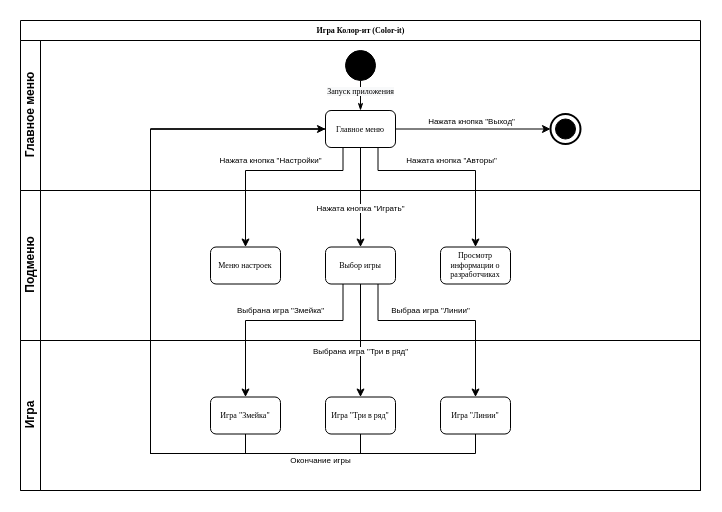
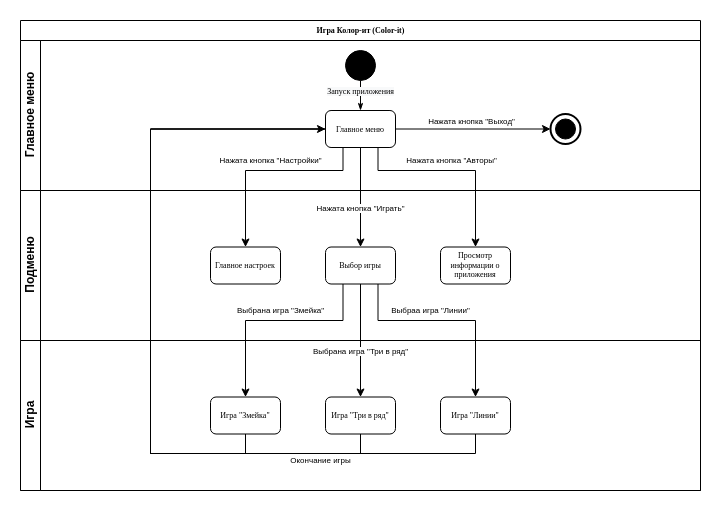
  <mxCell id="0" />
  <mxCell id="1" parent="0" />
  <mxCell id="2" value="Игра Колор-ит (Color-it)" style="swimlane;html=1;childLayout=stackLayout;horizontal=1;startSize=20;horizontalStack=0;rounded=0;shadow=0;labelBackgroundColor=none;strokeWidth=1;fontFamily=Verdana;fontSize=8;align=center;" parent="1" vertex="1"><mxGeometry x="20" y="20" width="680" height="470" as="geometry" /></mxCell>
  <mxCell id="3" value="Главное меню" style="swimlane;html=1;startSize=20;horizontal=0;" parent="2" vertex="1"><mxGeometry y="20" width="680" height="150" as="geometry" /></mxCell>
  <mxCell id="4" value="&lt;font size=&quot;1&quot;&gt;&lt;span style=&quot;color: rgb(0 , 0 , 0) ; font-family: &amp;#34;verdana&amp;#34; ; font-style: normal ; font-weight: 400 ; letter-spacing: normal ; text-align: center ; text-indent: 0px ; text-transform: none ; word-spacing: 0px ; background-color: rgb(248 , 249 , 250) ; display: inline ; float: none ; font-size: 8px&quot;&gt;Запуск приложения&lt;/span&gt;&lt;/font&gt;" style="edgeStyle=orthogonalEdgeStyle;rounded=0;html=1;labelBackgroundColor=none;startArrow=none;startFill=0;startSize=5;endArrow=classicThin;endFill=1;endSize=5;jettySize=auto;orthogonalLoop=1;strokeWidth=1;fontFamily=Verdana;fontSize=8;entryX=0.5;entryY=0;entryDx=0;entryDy=0;" parent="3" source="5" target="7" edge="1"><mxGeometry x="-0.6" relative="1" as="geometry"><mxPoint as="offset" /></mxGeometry></mxCell>
  <mxCell id="5" value="" style="ellipse;whiteSpace=wrap;html=1;rounded=0;shadow=0;labelBackgroundColor=none;strokeWidth=1;fontFamily=Verdana;fontSize=8;align=center;fillColor=#000000;" parent="3" vertex="1"><mxGeometry x="325" y="10" width="30" height="30" as="geometry" /></mxCell>
  <mxCell id="6" value="Нажата кнопка &quot;Выход&quot;" style="edgeStyle=orthogonalEdgeStyle;rounded=0;orthogonalLoop=1;jettySize=auto;html=1;exitX=1;exitY=0.5;exitDx=0;exitDy=0;entryX=0;entryY=0.5;entryDx=0;entryDy=0;fontSize=8;" edge="1" parent="3" source="7" target="8"><mxGeometry x="-0.021" y="8" relative="1" as="geometry"><mxPoint as="offset" /></mxGeometry></mxCell>
  <mxCell id="7" value="Главное меню" style="rounded=1;whiteSpace=wrap;html=1;shadow=0;labelBackgroundColor=none;strokeWidth=1;fontFamily=Verdana;fontSize=8;align=center;" parent="3" vertex="1"><mxGeometry x="305" y="70.0" width="70" height="37" as="geometry" /></mxCell>
  <mxCell id="8" value="" style="ellipse;whiteSpace=wrap;html=1;rounded=0;shadow=0;labelBackgroundColor=none;strokeWidth=2;fontFamily=Verdana;fontSize=8;align=center;" parent="3" vertex="1"><mxGeometry x="530" y="73.5" width="30" height="30" as="geometry" /></mxCell>
  <mxCell id="9" value="" style="ellipse;whiteSpace=wrap;html=1;aspect=fixed;fillColor=#000000;gradientColor=none;" vertex="1" parent="3"><mxGeometry x="535" y="78.5" width="20" height="20" as="geometry" /></mxCell>
  <mxCell id="10" value="Подменю" style="swimlane;html=1;startSize=20;horizontal=0;" parent="2" vertex="1"><mxGeometry y="170" width="680" height="150" as="geometry" /></mxCell>
- <mxCell id="11" value="Меню настроек" style="rounded=1;whiteSpace=wrap;html=1;shadow=0;labelBackgroundColor=none;strokeWidth=1;fontFamily=Verdana;fontSize=8;align=center;" parent="10" vertex="1"><mxGeometry x="190" y="56.5" width="70" height="37" as="geometry" /></mxCell>
- <mxCell id="12" value="Просмотр информации о разработчиках" style="rounded=1;whiteSpace=wrap;html=1;shadow=0;labelBackgroundColor=none;strokeWidth=1;fontFamily=Verdana;fontSize=8;align=center;" parent="10" vertex="1"><mxGeometry x="420" y="56.5" width="70" height="37" as="geometry" /></mxCell>
+ <mxCell id="11" value="Главное настроек" style="rounded=1;whiteSpace=wrap;html=1;shadow=0;labelBackgroundColor=none;strokeWidth=1;fontFamily=Verdana;fontSize=8;align=center;" parent="10" vertex="1"><mxGeometry x="190" y="56.5" width="70" height="37" as="geometry" /></mxCell>
+ <mxCell id="12" value="Просмотр информации о приложения" style="rounded=1;whiteSpace=wrap;html=1;shadow=0;labelBackgroundColor=none;strokeWidth=1;fontFamily=Verdana;fontSize=8;align=center;" parent="10" vertex="1"><mxGeometry x="420" y="56.5" width="70" height="37" as="geometry" /></mxCell>
  <mxCell id="13" value="Выбор игры" style="rounded=1;whiteSpace=wrap;html=1;shadow=0;labelBackgroundColor=none;strokeWidth=1;fontFamily=Verdana;fontSize=8;align=center;" parent="10" vertex="1"><mxGeometry x="305" y="56.5" width="70" height="37" as="geometry" /></mxCell>
  <mxCell id="14" value="Игра" style="swimlane;html=1;startSize=20;horizontal=0;" parent="2" vertex="1"><mxGeometry y="320" width="680" height="150" as="geometry" /></mxCell>
  <mxCell id="15" value="Игра &quot;Три в ряд&quot;" style="rounded=1;whiteSpace=wrap;html=1;shadow=0;labelBackgroundColor=none;strokeWidth=1;fontFamily=Verdana;fontSize=8;align=center;" vertex="1" parent="14"><mxGeometry x="305" y="56.5" width="70" height="37" as="geometry" /></mxCell>
  <mxCell id="16" value="Игра &quot;Линии&quot;" style="rounded=1;whiteSpace=wrap;html=1;shadow=0;labelBackgroundColor=none;strokeWidth=1;fontFamily=Verdana;fontSize=8;align=center;" vertex="1" parent="14"><mxGeometry x="420" y="56.5" width="70" height="37" as="geometry" /></mxCell>
  <mxCell id="17" value="Игра &quot;Змейка&quot;" style="rounded=1;whiteSpace=wrap;html=1;shadow=0;labelBackgroundColor=none;strokeWidth=1;fontFamily=Verdana;fontSize=8;align=center;" vertex="1" parent="14"><mxGeometry x="190" y="56.5" width="70" height="37" as="geometry" /></mxCell>
  <mxCell id="18" value="Нажата кнопка &quot;Авторы&quot;" style="edgeStyle=orthogonalEdgeStyle;rounded=0;orthogonalLoop=1;jettySize=auto;html=1;exitX=0.75;exitY=1;exitDx=0;exitDy=0;entryX=0.5;entryY=0;entryDx=0;entryDy=0;fontSize=8;" edge="1" parent="2" source="7" target="12"><mxGeometry x="-0.025" y="10" relative="1" as="geometry"><Array as="points"><mxPoint x="358" y="150" /><mxPoint x="455" y="150" /></Array><mxPoint as="offset" /></mxGeometry></mxCell>
  <mxCell id="19" value="Нажата кнопка &quot;Настройки&quot;" style="edgeStyle=orthogonalEdgeStyle;rounded=0;orthogonalLoop=1;jettySize=auto;html=1;exitX=0.25;exitY=1;exitDx=0;exitDy=0;entryX=0.5;entryY=0;entryDx=0;entryDy=0;fontSize=8;" edge="1" parent="2" source="7" target="11"><mxGeometry x="-0.025" y="-10" relative="1" as="geometry"><Array as="points"><mxPoint x="322" y="150" /><mxPoint x="225" y="150" /></Array><mxPoint as="offset" /></mxGeometry></mxCell>
  <mxCell id="20" value="Нажата кнопка &quot;Играть&quot;" style="edgeStyle=orthogonalEdgeStyle;rounded=0;orthogonalLoop=1;jettySize=auto;html=1;exitX=0.5;exitY=1;exitDx=0;exitDy=0;entryX=0.5;entryY=0;entryDx=0;entryDy=0;fontSize=8;" edge="1" parent="2" source="7" target="13"><mxGeometry x="0.225" relative="1" as="geometry"><mxPoint as="offset" /></mxGeometry></mxCell>
  <mxCell id="21" value="Выбрана игра &quot;Три в ряд&quot;" style="edgeStyle=orthogonalEdgeStyle;rounded=0;orthogonalLoop=1;jettySize=auto;html=1;exitX=0.5;exitY=1;exitDx=0;exitDy=0;entryX=0.5;entryY=0;entryDx=0;entryDy=0;fontSize=8;" edge="1" parent="2" source="13" target="15"><mxGeometry x="0.177" relative="1" as="geometry"><mxPoint as="offset" /></mxGeometry></mxCell>
  <mxCell id="22" value="Выбрана игра &quot;Змейка&quot;" style="edgeStyle=orthogonalEdgeStyle;rounded=0;orthogonalLoop=1;jettySize=auto;html=1;exitX=0.25;exitY=1;exitDx=0;exitDy=0;entryX=0.5;entryY=0;entryDx=0;entryDy=0;fontSize=8;" edge="1" parent="2" source="13" target="17"><mxGeometry x="-0.059" y="-10" relative="1" as="geometry"><Array as="points"><mxPoint x="322" y="300" /><mxPoint x="225" y="300" /></Array><mxPoint as="offset" /></mxGeometry></mxCell>
  <mxCell id="23" value="Выбраа игра &quot;Линии&quot;" style="edgeStyle=orthogonalEdgeStyle;rounded=0;orthogonalLoop=1;jettySize=auto;html=1;exitX=0.75;exitY=1;exitDx=0;exitDy=0;entryX=0.5;entryY=0;entryDx=0;entryDy=0;fontSize=8;" edge="1" parent="2" source="13" target="16"><mxGeometry x="-0.154" y="10" relative="1" as="geometry"><Array as="points"><mxPoint x="358" y="300" /><mxPoint x="455" y="300" /></Array><mxPoint as="offset" /></mxGeometry></mxCell>
  <mxCell id="24" value="Окончание игры" style="edgeStyle=orthogonalEdgeStyle;rounded=0;orthogonalLoop=1;jettySize=auto;html=1;exitX=0.5;exitY=1;exitDx=0;exitDy=0;entryX=0;entryY=0.5;entryDx=0;entryDy=0;fontSize=8;" edge="1" parent="2" source="16" target="7"><mxGeometry x="-0.586" y="7" relative="1" as="geometry"><Array as="points"><mxPoint x="455" y="433" /><mxPoint x="130" y="433" /><mxPoint x="130" y="109" /></Array><mxPoint as="offset" /></mxGeometry></mxCell>
  <mxCell id="25" style="edgeStyle=orthogonalEdgeStyle;rounded=0;orthogonalLoop=1;jettySize=auto;html=1;exitX=0.5;exitY=1;exitDx=0;exitDy=0;entryX=0;entryY=0.5;entryDx=0;entryDy=0;fontSize=8;endArrow=none;endFill=0;" edge="1" parent="2" source="17" target="7"><mxGeometry relative="1" as="geometry"><Array as="points"><mxPoint x="225" y="433" /><mxPoint x="130" y="433" /><mxPoint x="130" y="109" /></Array></mxGeometry></mxCell>
  <mxCell id="26" style="edgeStyle=orthogonalEdgeStyle;rounded=0;orthogonalLoop=1;jettySize=auto;html=1;exitX=0.5;exitY=1;exitDx=0;exitDy=0;entryX=0;entryY=0.5;entryDx=0;entryDy=0;fontSize=8;endArrow=none;endFill=0;" edge="1" parent="2" source="15" target="7"><mxGeometry relative="1" as="geometry"><Array as="points"><mxPoint x="340" y="433" /><mxPoint x="130" y="433" /><mxPoint x="130" y="109" /></Array></mxGeometry></mxCell>
